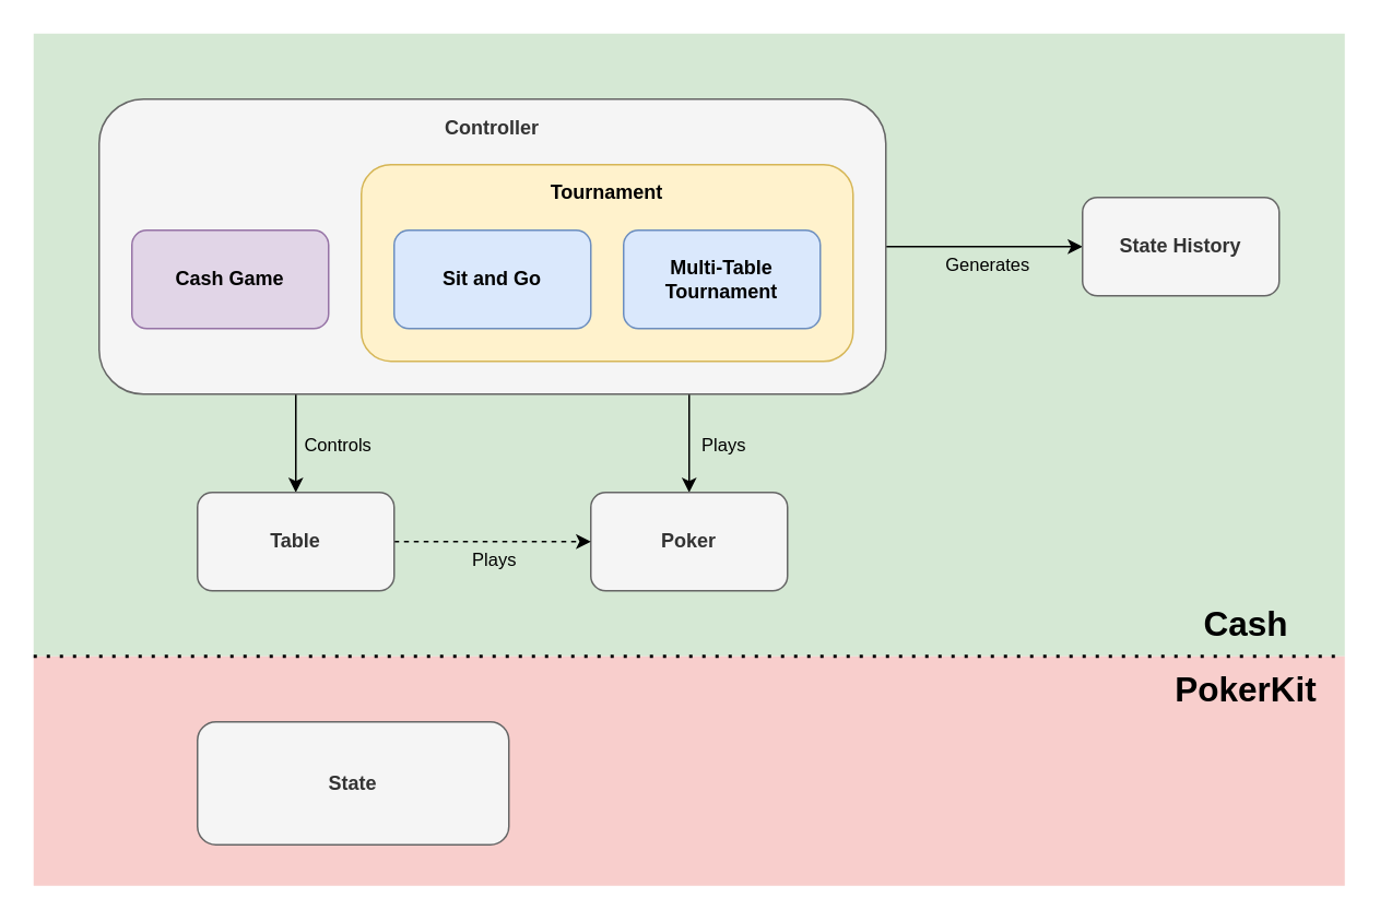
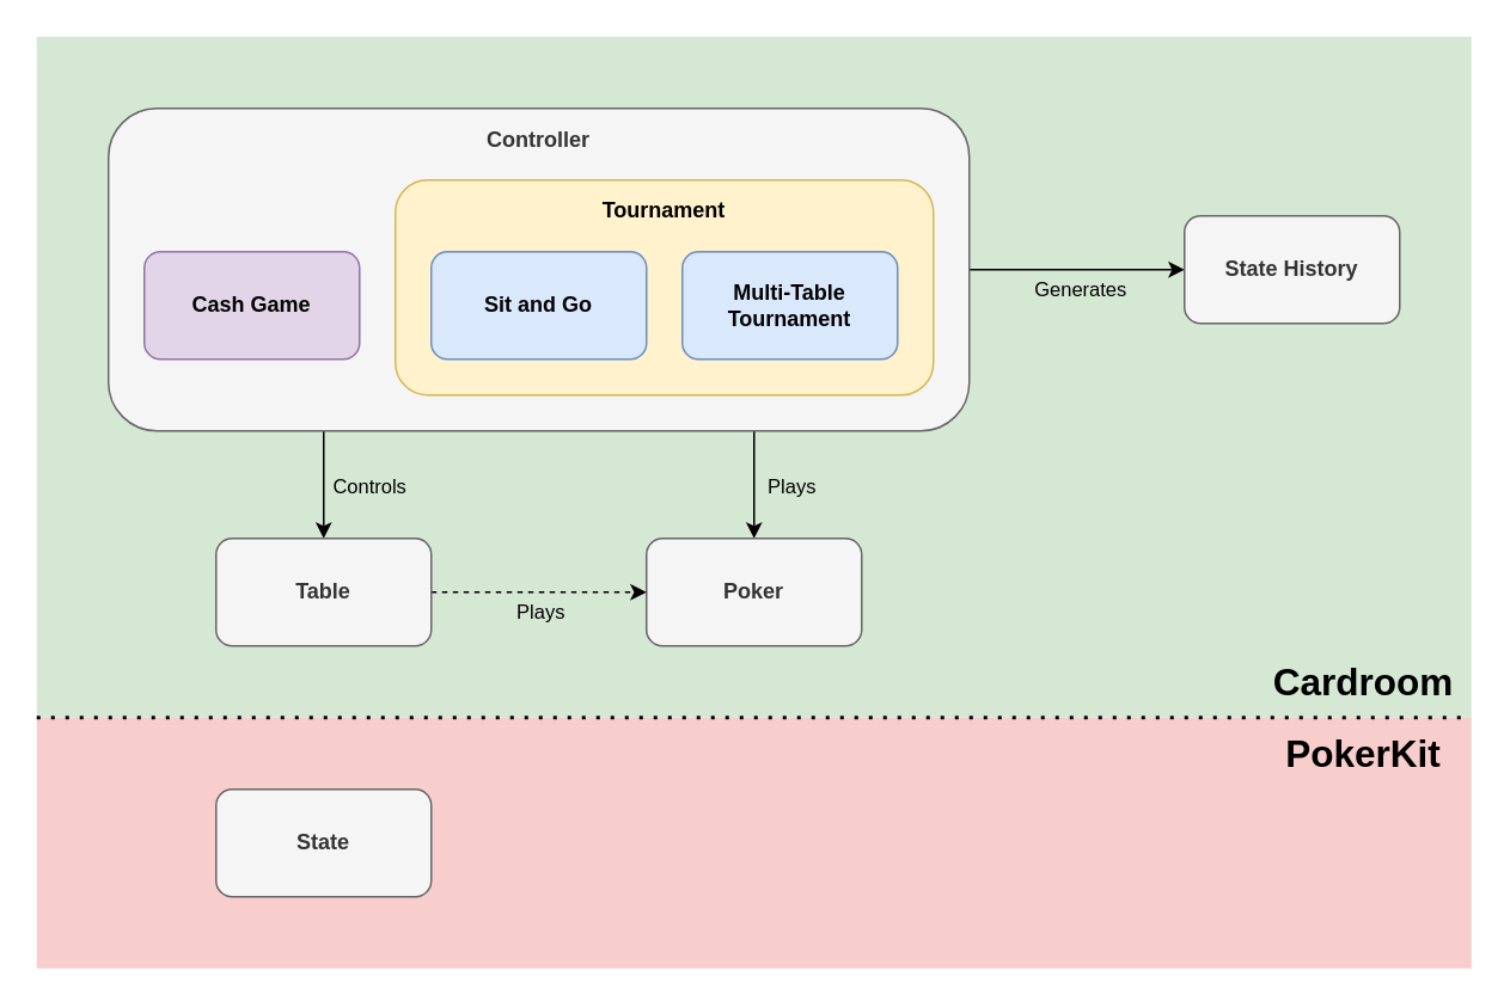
  <mxCell id="0" />
  <mxCell id="1" parent="0" />
  <mxCell id="2" value="" style="rounded=0;whiteSpace=wrap;html=1;strokeColor=none;fillColor=#d5e8d4;" parent="1" vertex="1"><mxGeometry x="20" y="20" width="800" height="380" as="geometry" /></mxCell>
  <mxCell id="3" value="" style="rounded=0;whiteSpace=wrap;html=1;strokeColor=none;fillColor=#f8cecc;" parent="1" vertex="1"><mxGeometry x="20" y="400" width="800" height="140" as="geometry" /></mxCell>
  <mxCell id="4" style="edgeStyle=orthogonalEdgeStyle;rounded=0;orthogonalLoop=1;jettySize=auto;html=1;exitX=0.25;exitY=1;exitDx=0;exitDy=0;entryX=0.5;entryY=0;entryDx=0;entryDy=0;" parent="1" source="10" target="19" edge="1"><mxGeometry relative="1" as="geometry" /></mxCell>
  <mxCell id="5" value="&amp;nbsp; &amp;nbsp;Controls" style="edgeLabel;html=1;align=center;verticalAlign=middle;resizable=0;points=[];labelBackgroundColor=none;" parent="4" vertex="1" connectable="0"><mxGeometry x="0.005" relative="1" as="geometry"><mxPoint x="20" as="offset" /></mxGeometry></mxCell>
  <mxCell id="6" style="edgeStyle=orthogonalEdgeStyle;rounded=0;orthogonalLoop=1;jettySize=auto;html=1;exitX=0.75;exitY=1;exitDx=0;exitDy=0;entryX=0.5;entryY=0;entryDx=0;entryDy=0;" parent="1" source="10" target="16" edge="1"><mxGeometry relative="1" as="geometry" /></mxCell>
  <mxCell id="7" value="Plays" style="edgeLabel;html=1;align=center;verticalAlign=middle;resizable=0;points=[];labelBackgroundColor=none;" parent="6" vertex="1" connectable="0"><mxGeometry x="-0.008" relative="1" as="geometry"><mxPoint x="20" as="offset" /></mxGeometry></mxCell>
  <mxCell id="8" style="edgeStyle=orthogonalEdgeStyle;rounded=0;orthogonalLoop=1;jettySize=auto;html=1;exitX=1;exitY=0.5;exitDx=0;exitDy=0;entryX=0;entryY=0.5;entryDx=0;entryDy=0;" parent="1" source="10" target="15" edge="1"><mxGeometry relative="1" as="geometry" /></mxCell>
  <mxCell id="9" value="Generates" style="edgeLabel;html=1;align=center;verticalAlign=middle;resizable=0;points=[];labelBackgroundColor=none;" parent="8" vertex="1" connectable="0"><mxGeometry x="0.012" y="-1" relative="1" as="geometry"><mxPoint y="9" as="offset" /></mxGeometry></mxCell>
  <mxCell id="10" value="&lt;b&gt;Controller&lt;/b&gt;&lt;div&gt;&lt;b&gt;&lt;br&gt;&lt;/b&gt;&lt;/div&gt;&lt;div&gt;&lt;b&gt;&lt;br&gt;&lt;/b&gt;&lt;/div&gt;&lt;div&gt;&lt;b&gt;&lt;br&gt;&lt;/b&gt;&lt;/div&gt;&lt;div&gt;&lt;b&gt;&lt;br&gt;&lt;/b&gt;&lt;/div&gt;&lt;div&gt;&lt;b&gt;&lt;br&gt;&lt;/b&gt;&lt;/div&gt;&lt;div&gt;&lt;b&gt;&lt;br&gt;&lt;/b&gt;&lt;/div&gt;&lt;div&gt;&lt;b&gt;&lt;br&gt;&lt;/b&gt;&lt;/div&gt;&lt;div&gt;&lt;b&gt;&lt;br&gt;&lt;/b&gt;&lt;/div&gt;&lt;div&gt;&lt;b&gt;&lt;br&gt;&lt;/b&gt;&lt;/div&gt;&lt;div&gt;&lt;br&gt;&lt;/div&gt;" style="rounded=1;whiteSpace=wrap;html=1;fillColor=#f5f5f5;fontColor=#333333;strokeColor=#666666;" parent="1" vertex="1"><mxGeometry x="60" y="60" width="480" height="180" as="geometry" /></mxCell>
  <mxCell id="11" value="&lt;b&gt;Tournament&lt;/b&gt;&lt;div&gt;&lt;b&gt;&lt;br&gt;&lt;/b&gt;&lt;/div&gt;&lt;div&gt;&lt;b&gt;&lt;br&gt;&lt;/b&gt;&lt;/div&gt;&lt;div&gt;&lt;b&gt;&lt;br&gt;&lt;/b&gt;&lt;/div&gt;&lt;div&gt;&lt;b&gt;&lt;br&gt;&lt;/b&gt;&lt;/div&gt;&lt;div&gt;&lt;b&gt;&lt;br&gt;&lt;/b&gt;&lt;/div&gt;&lt;div&gt;&lt;br&gt;&lt;/div&gt;" style="rounded=1;whiteSpace=wrap;html=1;fillColor=#fff2cc;strokeColor=#d6b656;" parent="1" vertex="1"><mxGeometry x="220" y="100" width="300" height="120" as="geometry" /></mxCell>
  <mxCell id="12" value="&lt;b&gt;Cash Game&lt;/b&gt;" style="rounded=1;whiteSpace=wrap;html=1;fillColor=#e1d5e7;strokeColor=#9673a6;" parent="1" vertex="1"><mxGeometry x="80" y="140" width="120" height="60" as="geometry" /></mxCell>
  <mxCell id="13" value="&lt;b&gt;Sit and Go&lt;/b&gt;" style="rounded=1;whiteSpace=wrap;html=1;fillColor=#dae8fc;strokeColor=#6c8ebf;" parent="1" vertex="1"><mxGeometry x="240" y="140" width="120" height="60" as="geometry" /></mxCell>
  <mxCell id="14" value="&lt;b&gt;Multi-Table Tournament&lt;/b&gt;" style="rounded=1;whiteSpace=wrap;html=1;fillColor=#dae8fc;strokeColor=#6c8ebf;" parent="1" vertex="1"><mxGeometry x="380" y="140" width="120" height="60" as="geometry" /></mxCell>
  <mxCell id="15" value="&lt;b&gt;State History&lt;/b&gt;" style="rounded=1;whiteSpace=wrap;html=1;fillColor=#f5f5f5;fontColor=#333333;strokeColor=#666666;" parent="1" vertex="1"><mxGeometry x="660" y="120" width="120" height="60" as="geometry" /></mxCell>
  <mxCell id="16" value="&lt;b&gt;Poker&lt;/b&gt;" style="rounded=1;whiteSpace=wrap;html=1;fillColor=#f5f5f5;fontColor=#333333;strokeColor=#666666;" parent="1" vertex="1"><mxGeometry x="360" y="300" width="120" height="60" as="geometry" /></mxCell>
  <mxCell id="17" style="edgeStyle=orthogonalEdgeStyle;rounded=0;orthogonalLoop=1;jettySize=auto;html=1;exitX=1;exitY=0.5;exitDx=0;exitDy=0;entryX=0;entryY=0.5;entryDx=0;entryDy=0;dashed=1;" parent="1" source="19" target="16" edge="1"><mxGeometry relative="1" as="geometry" /></mxCell>
  <mxCell id="18" value="Plays" style="edgeLabel;html=1;align=center;verticalAlign=middle;resizable=0;points=[];labelBackgroundColor=none;" parent="17" vertex="1" connectable="0"><mxGeometry x="0.005" relative="1" as="geometry"><mxPoint y="10" as="offset" /></mxGeometry></mxCell>
  <mxCell id="19" value="&lt;b&gt;Table&lt;/b&gt;" style="rounded=1;whiteSpace=wrap;html=1;fillColor=#f5f5f5;fontColor=#333333;strokeColor=#666666;" parent="1" vertex="1"><mxGeometry x="120" y="300" width="120" height="60" as="geometry" /></mxCell>
- <mxCell id="20" value="&lt;b&gt;State&lt;/b&gt;" style="rounded=1;whiteSpace=wrap;html=1;fillColor=#f5f5f5;fontColor=#333333;strokeColor=#666666;" parent="1" vertex="1"><mxGeometry x="120" y="440" width="190" height="75" as="geometry" /></mxCell>
+ <mxCell id="20" value="&lt;b&gt;State&lt;/b&gt;" style="rounded=1;whiteSpace=wrap;html=1;fillColor=#f5f5f5;fontColor=#333333;strokeColor=#666666;" parent="1" vertex="1"><mxGeometry x="120" y="440" width="120" height="60" as="geometry" /></mxCell>
  <mxCell id="21" value="" style="endArrow=none;dashed=1;html=1;dashPattern=1 3;strokeWidth=2;rounded=0;" parent="1" edge="1"><mxGeometry width="50" height="50" relative="1" as="geometry"><mxPoint x="20" y="400" as="sourcePoint" /><mxPoint x="820" y="400" as="targetPoint" /></mxGeometry></mxCell>
- <mxCell id="22" value="&lt;b&gt;&lt;font style=&quot;font-size: 21px;&quot;&gt;Cash&lt;/font&gt;&lt;/b&gt;" style="text;html=1;align=center;verticalAlign=middle;whiteSpace=wrap;rounded=0;" parent="1" vertex="1"><mxGeometry x="700" y="360" width="120" height="40" as="geometry" /></mxCell>
+ <mxCell id="22" value="&lt;b&gt;&lt;font style=&quot;font-size: 21px;&quot;&gt;Cardroom&lt;/font&gt;&lt;/b&gt;" style="text;html=1;align=center;verticalAlign=middle;whiteSpace=wrap;rounded=0;" parent="1" vertex="1"><mxGeometry x="700" y="360" width="120" height="40" as="geometry" /></mxCell>
  <mxCell id="23" value="&lt;b&gt;&lt;font style=&quot;font-size: 21px;&quot;&gt;PokerKit&lt;/font&gt;&lt;/b&gt;" style="text;html=1;align=center;verticalAlign=middle;whiteSpace=wrap;rounded=0;" parent="1" vertex="1"><mxGeometry x="700" y="400" width="120" height="40" as="geometry" /></mxCell>
